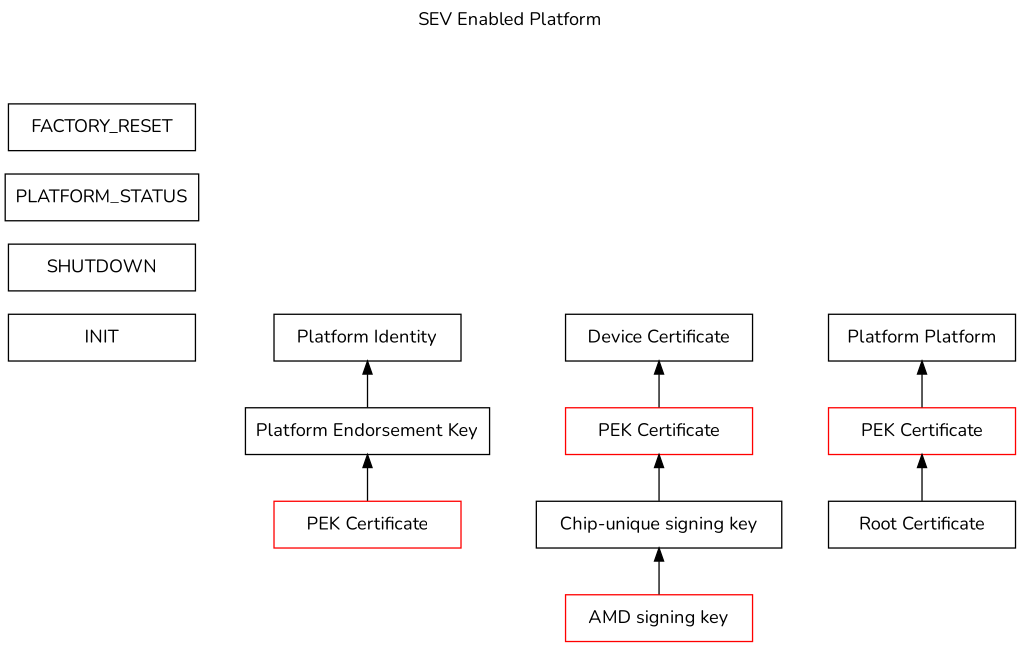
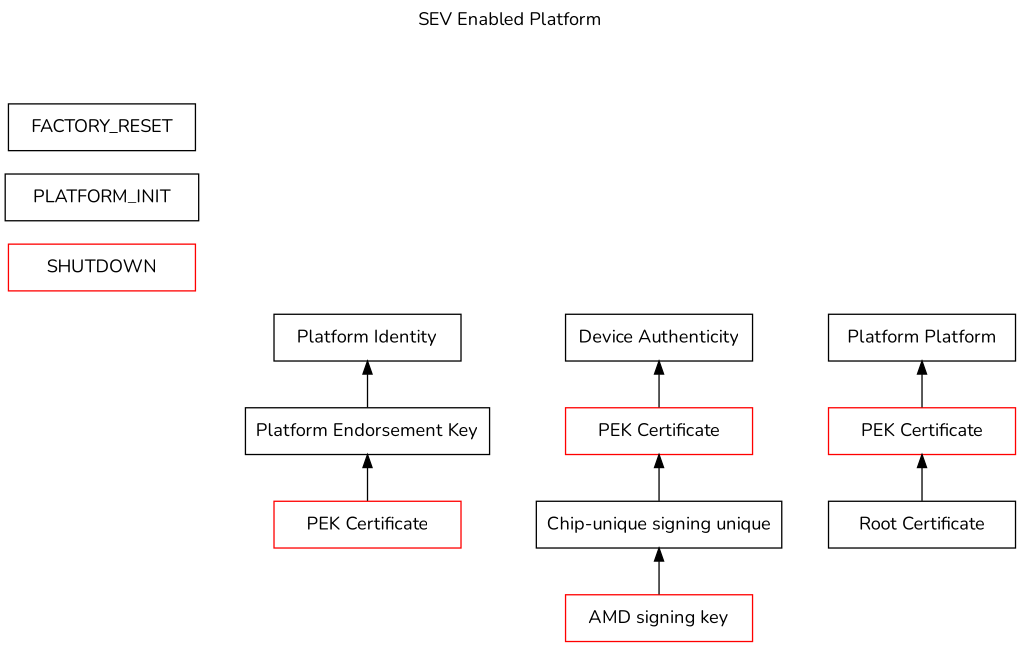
  digraph {
    fontname=Nunito
    label="SEV Enabled Platform\n "
    labelloc=t
    nodesep=0.25
    rankdir=LR
    ranksep=0.5
    node [fontname=Nunito shape=box]
    edge [dir=back fontname=Nunito minlen=2]
    n1 [label="Platform Identity" width=2]
    n2 [label="Platform Endorsement Key" width=2]
    n3 [color=red label="PEK Certificate" width=2]
-   n4 [label="Device Certificate" width=2]
+   n4 [label="Device Authenticity" width=2]
    n5 [color=red label="PEK Certificate" width=2]
-   n6 [label="Chip-unique signing key" width=2]
+   n6 [label="Chip-unique signing unique" width=2]
    n7 [color=red label="AMD signing key" width=2]
    n8 [label="Platform Platform" width=2]
    n9 [color=red label="PEK Certificate" width=2]
    n10 [label="Root Certificate" width=2]
-   n11 [label=INIT width=2]
-   n12 [label=SHUTDOWN width=2]
-   n13 [label=PLATFORM_STATUS width=2]
+   n12 [label=SHUTDOWN width=2 color=red]
+   n13 [label=PLATFORM_INIT width=2]
    n14 [label=FACTORY_RESET width=2]
    subgraph sub_1 {
      rank=same
      n1
      n2
      n3
    }
    subgraph sub_2 {
      rank=same
      n4
      n5
      n6
      n7
    }
    subgraph sub_3 {
      rank=same
      n8
      n9
      n10
    }
    n1 -> n2
    n1 -> n4 [style=invis dir="" minlen=""]
    n2 -> n3
    n4 -> n5
    n4 -> n8 [style=invis dir="" minlen=""]
    n5 -> n6
    n6 -> n7
    n8 -> n9
    n9 -> n10
-   n11 -> n1 [style=invis dir="" minlen=""]
  }
